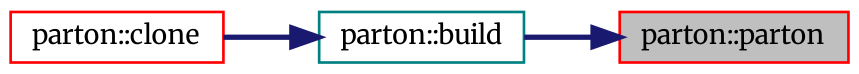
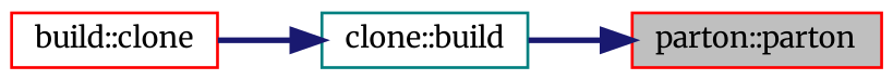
  digraph {
    fontname=Merriweather
    rankdir=RL
    node [color=red fillcolor=white fontname=Merriweather fontsize=10 shape=record style=filled]
    edge [color=midnightblue dir=back fontname=Merriweather fontsize=10 labelfontname=Helvetica labelfontsize=10 style=bold]
    n1 [fillcolor=grey75 fontcolor=black height=0.2 label="parton::parton" width=0.4]
-   n2 [color=teal height=0.2 label="parton::build" width=0.4]
-   n3 [height=0.2 label="parton::clone" width=0.4]
+   n2 [color=teal height=0.2 label="clone::build" width=0.4]
+   n3 [height=0.2 label="build::clone" width=0.4]
    n1 -> n2
    n2 -> n3
  }
